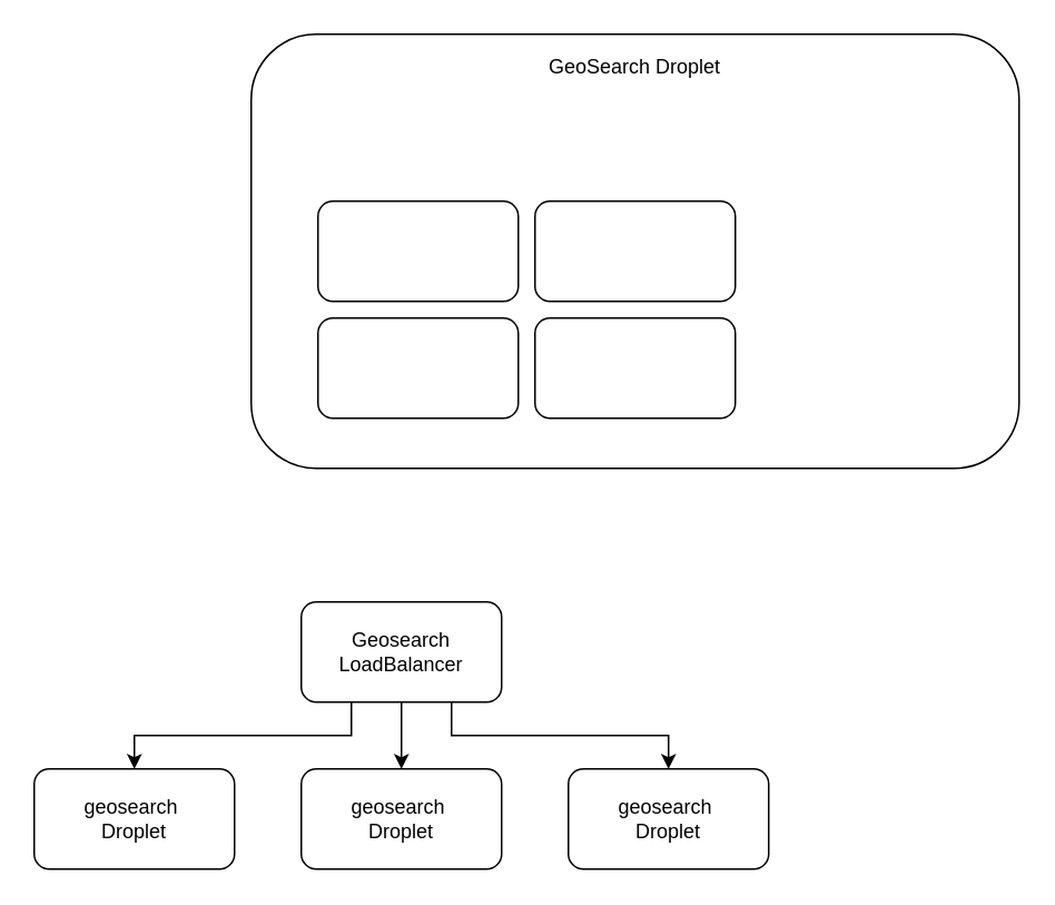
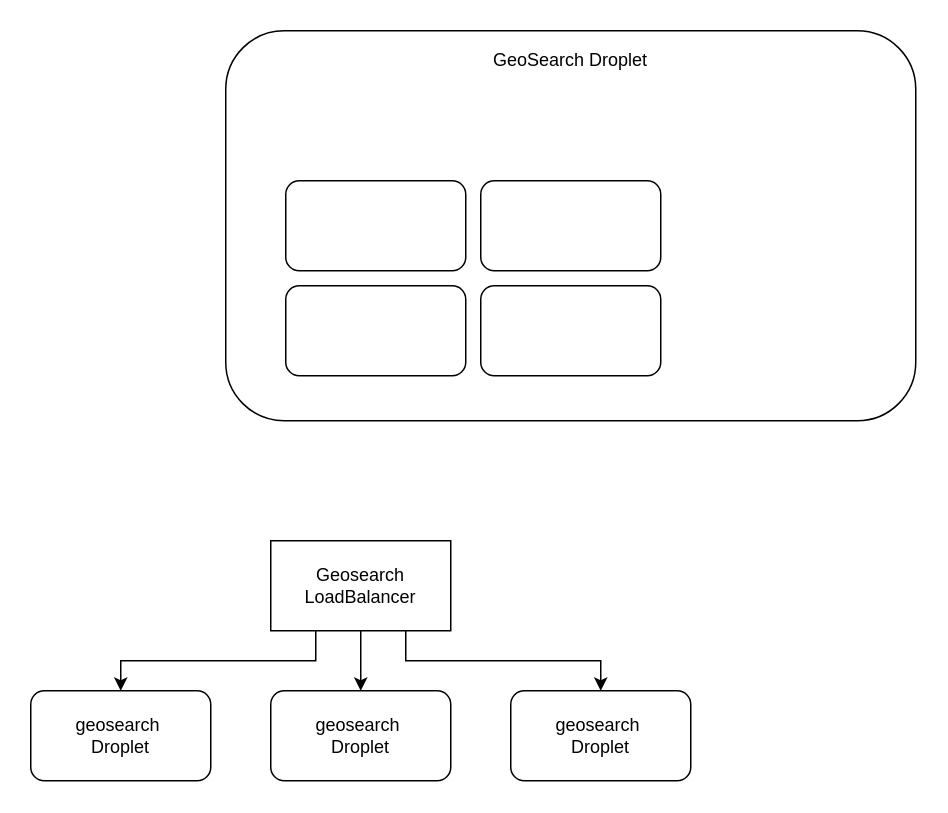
  <mxCell id="0" />
  <mxCell id="1" parent="0" />
  <mxCell id="2" value="" style="edgeStyle=orthogonalEdgeStyle;rounded=0;orthogonalLoop=1;jettySize=auto;html=1;" edge="1" parent="1" source="5" target="7"><mxGeometry relative="1" as="geometry" /></mxCell>
  <mxCell id="3" style="edgeStyle=orthogonalEdgeStyle;rounded=0;orthogonalLoop=1;jettySize=auto;html=1;exitX=0.75;exitY=1;exitDx=0;exitDy=0;" edge="1" parent="1" source="5" target="8"><mxGeometry relative="1" as="geometry" /></mxCell>
  <mxCell id="4" style="edgeStyle=orthogonalEdgeStyle;rounded=0;orthogonalLoop=1;jettySize=auto;html=1;exitX=0.25;exitY=1;exitDx=0;exitDy=0;entryX=0.5;entryY=0;entryDx=0;entryDy=0;" edge="1" parent="1" source="5" target="6"><mxGeometry relative="1" as="geometry" /></mxCell>
- <mxCell id="5" value="Geosearch LoadBalancer" style="rounded=1;whiteSpace=wrap;html=1;" vertex="1" parent="1"><mxGeometry x="180" y="360" width="120" height="60" as="geometry" /></mxCell>
+ <mxCell id="5" value="Geosearch LoadBalancer" style="whiteSpace=wrap;html=1;rounded=0;" vertex="1" parent="1"><mxGeometry x="180" y="360" width="120" height="60" as="geometry" /></mxCell>
  <mxCell id="6" value="geosearch&amp;nbsp;&lt;br&gt;Droplet" style="rounded=1;whiteSpace=wrap;html=1;" vertex="1" parent="1"><mxGeometry x="20" y="460" width="120" height="60" as="geometry" /></mxCell>
  <mxCell id="7" value="geosearch&amp;nbsp;&lt;br&gt;Droplet" style="rounded=1;whiteSpace=wrap;html=1;" vertex="1" parent="1"><mxGeometry x="180" y="460" width="120" height="60" as="geometry" /></mxCell>
  <mxCell id="8" value="geosearch&amp;nbsp;&lt;br&gt;Droplet" style="rounded=1;whiteSpace=wrap;html=1;" vertex="1" parent="1"><mxGeometry x="340" y="460" width="120" height="60" as="geometry" /></mxCell>
  <mxCell id="9" value="" style="rounded=1;whiteSpace=wrap;html=1;" vertex="1" parent="1"><mxGeometry x="150" y="20" width="460" height="260" as="geometry" /></mxCell>
  <mxCell id="10" value="" style="rounded=1;whiteSpace=wrap;html=1;" vertex="1" parent="1"><mxGeometry x="190" y="120" width="120" height="60" as="geometry" /></mxCell>
  <mxCell id="11" value="" style="rounded=1;whiteSpace=wrap;html=1;" vertex="1" parent="1"><mxGeometry x="320" y="120" width="120" height="60" as="geometry" /></mxCell>
  <mxCell id="12" value="" style="rounded=1;whiteSpace=wrap;html=1;" vertex="1" parent="1"><mxGeometry x="320" y="190" width="120" height="60" as="geometry" /></mxCell>
  <mxCell id="13" value="" style="rounded=1;whiteSpace=wrap;html=1;" vertex="1" parent="1"><mxGeometry x="190" y="190" width="120" height="60" as="geometry" /></mxCell>
  <mxCell id="14" value="GeoSearch Droplet" style="text;html=1;strokeColor=none;fillColor=none;align=center;verticalAlign=middle;whiteSpace=wrap;rounded=0;" vertex="1" parent="1"><mxGeometry x="315" y="30" width="130" height="20" as="geometry" /></mxCell>
